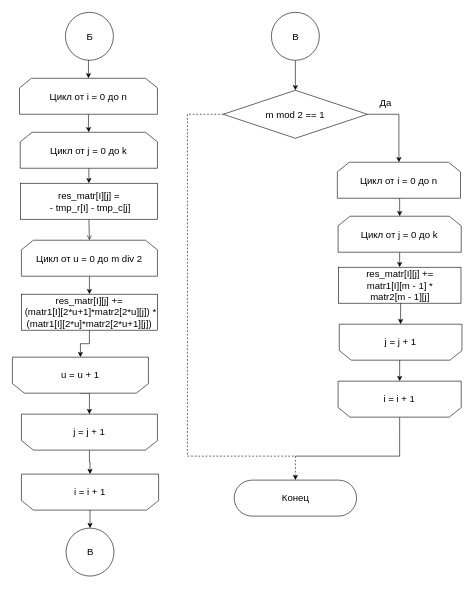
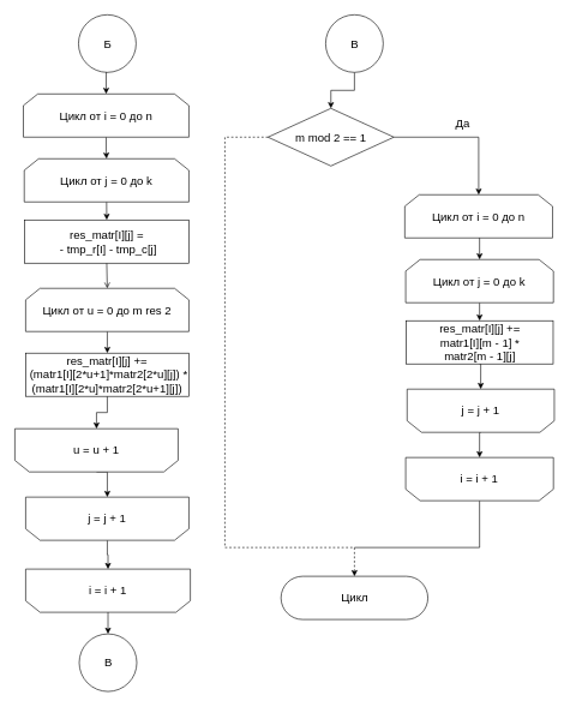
  <mxCell id="0" />
  <mxCell id="1" parent="0" />
  <mxCell id="2" style="edgeStyle=orthogonalEdgeStyle;rounded=0;orthogonalLoop=1;jettySize=auto;html=1;exitX=0.5;exitY=1;exitDx=0;exitDy=0;entryX=0.5;entryY=0;entryDx=0;entryDy=0;endArrow=open;" edge="1" parent="1" source="3" target="16"><mxGeometry relative="1" as="geometry" /></mxCell>
  <mxCell id="3" value="&lt;font&gt;&lt;font size=&quot;3&quot;&gt;res_matr[I][j] =&lt;br&gt;&amp;nbsp;- tmp_r[I]&amp;nbsp;- tmp_c[j]&lt;/font&gt;&lt;br&gt;&lt;/font&gt;" style="rounded=0;whiteSpace=wrap;html=1;shadow=0;glass=0;sketch=0;strokeWidth=1;gradientColor=none;" vertex="1" parent="1"><mxGeometry x="33.59" y="305" width="228.41" height="60" as="geometry" /></mxCell>
  <mxCell id="4" style="edgeStyle=orthogonalEdgeStyle;rounded=0;orthogonalLoop=1;jettySize=auto;html=1;exitX=0.5;exitY=1;exitDx=0;exitDy=0;" edge="1" parent="1" source="5" target="7"><mxGeometry relative="1" as="geometry" /></mxCell>
  <mxCell id="5" value="&lt;font style=&quot;font-size: 16px&quot;&gt;Цикл от i = 0 до n&lt;/font&gt;" style="shape=loopLimit;whiteSpace=wrap;html=1;strokeWidth=1;" vertex="1" parent="1"><mxGeometry x="32" y="130" width="230" height="60" as="geometry" /></mxCell>
  <mxCell id="6" style="edgeStyle=orthogonalEdgeStyle;rounded=0;orthogonalLoop=1;jettySize=auto;html=1;exitX=0.5;exitY=1;exitDx=0;exitDy=0;entryX=0.5;entryY=0;entryDx=0;entryDy=0;" edge="1" parent="1" source="7" target="3"><mxGeometry relative="1" as="geometry" /></mxCell>
  <mxCell id="7" value="&lt;font style=&quot;font-size: 16px&quot;&gt;Цикл от j = 0 до k&lt;br&gt;&lt;/font&gt;" style="shape=loopLimit;whiteSpace=wrap;html=1;strokeWidth=1;" vertex="1" parent="1"><mxGeometry x="33.22" y="220" width="228.78" height="60" as="geometry" /></mxCell>
  <mxCell id="8" style="edgeStyle=orthogonalEdgeStyle;rounded=0;orthogonalLoop=1;jettySize=auto;html=1;exitX=0.5;exitY=0;exitDx=0;exitDy=0;entryX=0.5;entryY=1;entryDx=0;entryDy=0;" edge="1" parent="1" source="9" target="11"><mxGeometry relative="1" as="geometry" /></mxCell>
  <mxCell id="9" value="&lt;font style=&quot;font-size: 16px&quot;&gt;j = j + 1&lt;br&gt;&lt;/font&gt;" style="shape=loopLimit;whiteSpace=wrap;html=1;strokeWidth=1;direction=west;" vertex="1" parent="1"><mxGeometry x="35.2" y="690" width="226.81" height="60" as="geometry" /></mxCell>
  <mxCell id="10" style="edgeStyle=orthogonalEdgeStyle;rounded=0;orthogonalLoop=1;jettySize=auto;html=1;exitX=0.5;exitY=0;exitDx=0;exitDy=0;entryX=0.5;entryY=0;entryDx=0;entryDy=0;" edge="1" parent="1" source="11" target="21"><mxGeometry relative="1" as="geometry" /></mxCell>
  <mxCell id="11" value="&lt;font style=&quot;font-size: 16px&quot;&gt;i = i + 1&lt;/font&gt;" style="shape=loopLimit;whiteSpace=wrap;html=1;strokeWidth=1;direction=west;" vertex="1" parent="1"><mxGeometry x="35.2" y="790" width="228.78" height="60" as="geometry" /></mxCell>
  <mxCell id="12" style="edgeStyle=orthogonalEdgeStyle;rounded=0;orthogonalLoop=1;jettySize=auto;html=1;exitX=0.5;exitY=1;exitDx=0;exitDy=0;entryX=0.5;entryY=0;entryDx=0;entryDy=0;" edge="1" parent="1" source="13" target="5"><mxGeometry relative="1" as="geometry" /></mxCell>
  <mxCell id="13" value="" style="ellipse;whiteSpace=wrap;html=1;aspect=fixed;" vertex="1" parent="1"><mxGeometry x="108.6" y="20" width="80" height="80" as="geometry" /></mxCell>
  <mxCell id="14" value="&lt;font size=&quot;3&quot;&gt;Б&lt;/font&gt;" style="text;html=1;align=center;verticalAlign=middle;resizable=0;points=[];autosize=1;strokeColor=none;fillColor=none;" vertex="1" parent="1"><mxGeometry x="133.6" y="50" width="30" height="20" as="geometry" /></mxCell>
  <mxCell id="15" style="edgeStyle=orthogonalEdgeStyle;rounded=0;orthogonalLoop=1;jettySize=auto;html=1;exitX=0.5;exitY=1;exitDx=0;exitDy=0;" edge="1" parent="1" source="16" target="18"><mxGeometry relative="1" as="geometry" /></mxCell>
- <mxCell id="16" value="&lt;font style=&quot;font-size: 16px&quot;&gt;Цикл от u = 0 до m div 2&lt;br&gt;&lt;/font&gt;" style="shape=loopLimit;whiteSpace=wrap;html=1;strokeWidth=1;" vertex="1" parent="1"><mxGeometry x="35.19" y="400" width="226.81" height="60" as="geometry" /></mxCell>
+ <mxCell id="16" value="&lt;font style=&quot;font-size: 16px&quot;&gt;Цикл от u = 0 до m res 2&lt;br&gt;&lt;/font&gt;" style="shape=loopLimit;whiteSpace=wrap;html=1;strokeWidth=1;" vertex="1" parent="1"><mxGeometry x="35.19" y="400" width="226.81" height="60" as="geometry" /></mxCell>
  <mxCell id="17" style="edgeStyle=orthogonalEdgeStyle;rounded=0;orthogonalLoop=1;jettySize=auto;html=1;exitX=0.5;exitY=1;exitDx=0;exitDy=0;entryX=0.5;entryY=1;entryDx=0;entryDy=0;" edge="1" parent="1" source="18" target="20"><mxGeometry relative="1" as="geometry" /></mxCell>
  <mxCell id="18" value="&lt;font&gt;&lt;font size=&quot;3&quot;&gt;res_matr[I][j] +=&lt;br&gt;&amp;nbsp;(matr1[I][2*u+1]*matr2[2*u][j]) * (&lt;/font&gt;&lt;span style=&quot;font-size: medium&quot;&gt;matr1[I][2*u]*matr2[2*u+1][j]&lt;/span&gt;&lt;font size=&quot;3&quot;&gt;)&lt;/font&gt;&lt;br&gt;&lt;/font&gt;" style="rounded=0;whiteSpace=wrap;html=1;shadow=0;glass=0;sketch=0;strokeWidth=1;gradientColor=none;" vertex="1" parent="1"><mxGeometry x="35.19" y="490" width="226.81" height="60" as="geometry" /></mxCell>
  <mxCell id="19" style="edgeStyle=orthogonalEdgeStyle;rounded=0;orthogonalLoop=1;jettySize=auto;html=1;exitX=0.5;exitY=0;exitDx=0;exitDy=0;entryX=0.5;entryY=1;entryDx=0;entryDy=0;" edge="1" parent="1" source="20" target="9"><mxGeometry relative="1" as="geometry" /></mxCell>
  <mxCell id="20" value="&lt;font style=&quot;font-size: 16px&quot;&gt;u = u + 1&lt;br&gt;&lt;/font&gt;" style="shape=loopLimit;whiteSpace=wrap;html=1;strokeWidth=1;direction=west;" vertex="1" parent="1"><mxGeometry x="20.19" y="595" width="226.81" height="60" as="geometry" /></mxCell>
  <mxCell id="21" value="" style="ellipse;whiteSpace=wrap;html=1;aspect=fixed;" vertex="1" parent="1"><mxGeometry x="109.59" y="880" width="80" height="80" as="geometry" /></mxCell>
  <mxCell id="22" value="&lt;font size=&quot;3&quot;&gt;В&lt;/font&gt;" style="text;html=1;align=center;verticalAlign=middle;resizable=0;points=[];autosize=1;strokeColor=none;fillColor=none;" vertex="1" parent="1"><mxGeometry x="134.59" y="910" width="30" height="20" as="geometry" /></mxCell>
  <mxCell id="23" style="edgeStyle=orthogonalEdgeStyle;rounded=0;orthogonalLoop=1;jettySize=auto;html=1;exitX=0.5;exitY=1;exitDx=0;exitDy=0;" edge="1" parent="1" source="24" target="28"><mxGeometry relative="1" as="geometry" /></mxCell>
  <mxCell id="24" value="" style="ellipse;whiteSpace=wrap;html=1;aspect=fixed;" vertex="1" parent="1"><mxGeometry x="452" y="20" width="80" height="80" as="geometry" /></mxCell>
  <mxCell id="25" value="&lt;font size=&quot;3&quot;&gt;В&lt;/font&gt;" style="text;html=1;align=center;verticalAlign=middle;resizable=0;points=[];autosize=1;strokeColor=none;fillColor=none;" vertex="1" parent="1"><mxGeometry x="477" y="50" width="30" height="20" as="geometry" /></mxCell>
  <mxCell id="26" style="edgeStyle=orthogonalEdgeStyle;rounded=0;orthogonalLoop=1;jettySize=auto;html=1;exitX=1;exitY=0.5;exitDx=0;exitDy=0;exitPerimeter=0;entryX=0.5;entryY=0;entryDx=0;entryDy=0;" edge="1" parent="1" source="28" target="32"><mxGeometry relative="1" as="geometry" /></mxCell>
  <mxCell id="27" style="edgeStyle=orthogonalEdgeStyle;rounded=0;orthogonalLoop=1;jettySize=auto;html=1;exitX=0;exitY=0.5;exitDx=0;exitDy=0;exitPerimeter=0;dashed=1;" edge="1" parent="1" source="28" target="39"><mxGeometry relative="1" as="geometry"><Array as="points"><mxPoint x="312" y="190" /><mxPoint x="312" y="760" /><mxPoint x="492" y="760" /></Array></mxGeometry></mxCell>
- <mxCell id="28" value="&lt;font size=&quot;3&quot;&gt;m mod 2 == 1&lt;/font&gt;" style="strokeWidth=1;html=1;shape=mxgraph.flowchart.decision;whiteSpace=wrap;rounded=1;shadow=0;glass=0;sketch=0;gradientColor=none;" vertex="1" parent="1"><mxGeometry x="371.81" y="150" width="240.38" height="80" as="geometry" /></mxCell>
+ <mxCell id="28" value="&lt;font size=&quot;3&quot;&gt;m mod 2 == 1&lt;/font&gt;" style="strokeWidth=1;html=1;shape=mxgraph.flowchart.decision;whiteSpace=wrap;rounded=1;shadow=0;glass=0;sketch=0;gradientColor=none;" vertex="1" parent="1"><mxGeometry x="371.81" y="150" width="175" height="80" as="geometry" /></mxCell>
  <mxCell id="29" style="edgeStyle=orthogonalEdgeStyle;rounded=0;orthogonalLoop=1;jettySize=auto;html=1;exitX=0.5;exitY=1;exitDx=0;exitDy=0;entryX=0.5;entryY=1;entryDx=0;entryDy=0;fontSize=16;" edge="1" parent="1" source="30" target="36"><mxGeometry relative="1" as="geometry" /></mxCell>
  <mxCell id="30" value="&lt;font&gt;&lt;font size=&quot;3&quot;&gt;res_matr[I][j] += &lt;br&gt;matr1[I][m - 1] * &lt;br&gt;matr2[m - 1][j]&lt;/font&gt;&lt;br&gt;&lt;/font&gt;" style="rounded=0;whiteSpace=wrap;html=1;shadow=0;glass=0;sketch=0;strokeWidth=1;gradientColor=none;" vertex="1" parent="1"><mxGeometry x="563.59" y="445" width="204.53" height="60" as="geometry" /></mxCell>
  <mxCell id="31" style="edgeStyle=orthogonalEdgeStyle;rounded=0;orthogonalLoop=1;jettySize=auto;html=1;exitX=0.5;exitY=1;exitDx=0;exitDy=0;entryX=0.5;entryY=0;entryDx=0;entryDy=0;" edge="1" parent="1" source="32" target="34"><mxGeometry relative="1" as="geometry" /></mxCell>
  <mxCell id="32" value="&lt;font style=&quot;font-size: 16px&quot;&gt;Цикл от i = 0 до n&lt;/font&gt;" style="shape=loopLimit;whiteSpace=wrap;html=1;strokeWidth=1;" vertex="1" parent="1"><mxGeometry x="562" y="270" width="205.28" height="60" as="geometry" /></mxCell>
  <mxCell id="33" style="edgeStyle=orthogonalEdgeStyle;rounded=0;orthogonalLoop=1;jettySize=auto;html=1;exitX=0.5;exitY=1;exitDx=0;exitDy=0;fontSize=16;" edge="1" parent="1" source="34" target="30"><mxGeometry relative="1" as="geometry" /></mxCell>
  <mxCell id="34" value="&lt;font style=&quot;font-size: 16px&quot;&gt;Цикл от j = 0 до k&lt;br&gt;&lt;/font&gt;" style="shape=loopLimit;whiteSpace=wrap;html=1;strokeWidth=1;" vertex="1" parent="1"><mxGeometry x="563.22" y="360" width="205.28" height="60" as="geometry" /></mxCell>
  <mxCell id="35" style="edgeStyle=orthogonalEdgeStyle;rounded=0;orthogonalLoop=1;jettySize=auto;html=1;exitX=0.5;exitY=0;exitDx=0;exitDy=0;entryX=0.5;entryY=1;entryDx=0;entryDy=0;" edge="1" parent="1" source="36" target="38"><mxGeometry relative="1" as="geometry" /></mxCell>
  <mxCell id="36" value="&lt;font style=&quot;font-size: 16px&quot;&gt;j = j + 1&lt;br&gt;&lt;/font&gt;" style="shape=loopLimit;whiteSpace=wrap;html=1;strokeWidth=1;direction=west;" vertex="1" parent="1"><mxGeometry x="565.19" y="540" width="204.53" height="60" as="geometry" /></mxCell>
  <mxCell id="37" style="edgeStyle=orthogonalEdgeStyle;rounded=0;orthogonalLoop=1;jettySize=auto;html=1;exitX=0.5;exitY=0;exitDx=0;exitDy=0;endArrow=none;endFill=0;" edge="1" parent="1" source="38"><mxGeometry relative="1" as="geometry"><mxPoint x="492" y="760" as="targetPoint" /><Array as="points"><mxPoint x="666" y="760" /></Array></mxGeometry></mxCell>
  <mxCell id="38" value="&lt;font style=&quot;font-size: 16px&quot;&gt;i = i + 1&lt;/font&gt;" style="shape=loopLimit;whiteSpace=wrap;html=1;strokeWidth=1;direction=west;" vertex="1" parent="1"><mxGeometry x="563.22" y="635" width="205.28" height="60" as="geometry" /></mxCell>
- <mxCell id="39" value="&lt;font style=&quot;font-size: 16px&quot;&gt;Конец&lt;/font&gt;" style="html=1;dashed=0;whitespace=wrap;shape=mxgraph.dfd.start" vertex="1" parent="1"><mxGeometry x="389.97" y="800" width="204.06" height="60" as="geometry" /></mxCell>
+ <mxCell id="39" value="&lt;font style=&quot;font-size: 16px&quot;&gt;Цикл&lt;/font&gt;" style="html=1;dashed=0;whitespace=wrap;shape=mxgraph.dfd.start" vertex="1" parent="1"><mxGeometry x="389.97" y="800" width="204.06" height="60" as="geometry" /></mxCell>
  <mxCell id="40" value="&lt;font style=&quot;font-size: 16px&quot;&gt;Да&lt;/font&gt;" style="text;html=1;align=center;verticalAlign=middle;resizable=0;points=[];autosize=1;strokeColor=none;fillColor=none;" vertex="1" parent="1"><mxGeometry x="622" y="160" width="40" height="20" as="geometry" /></mxCell>
